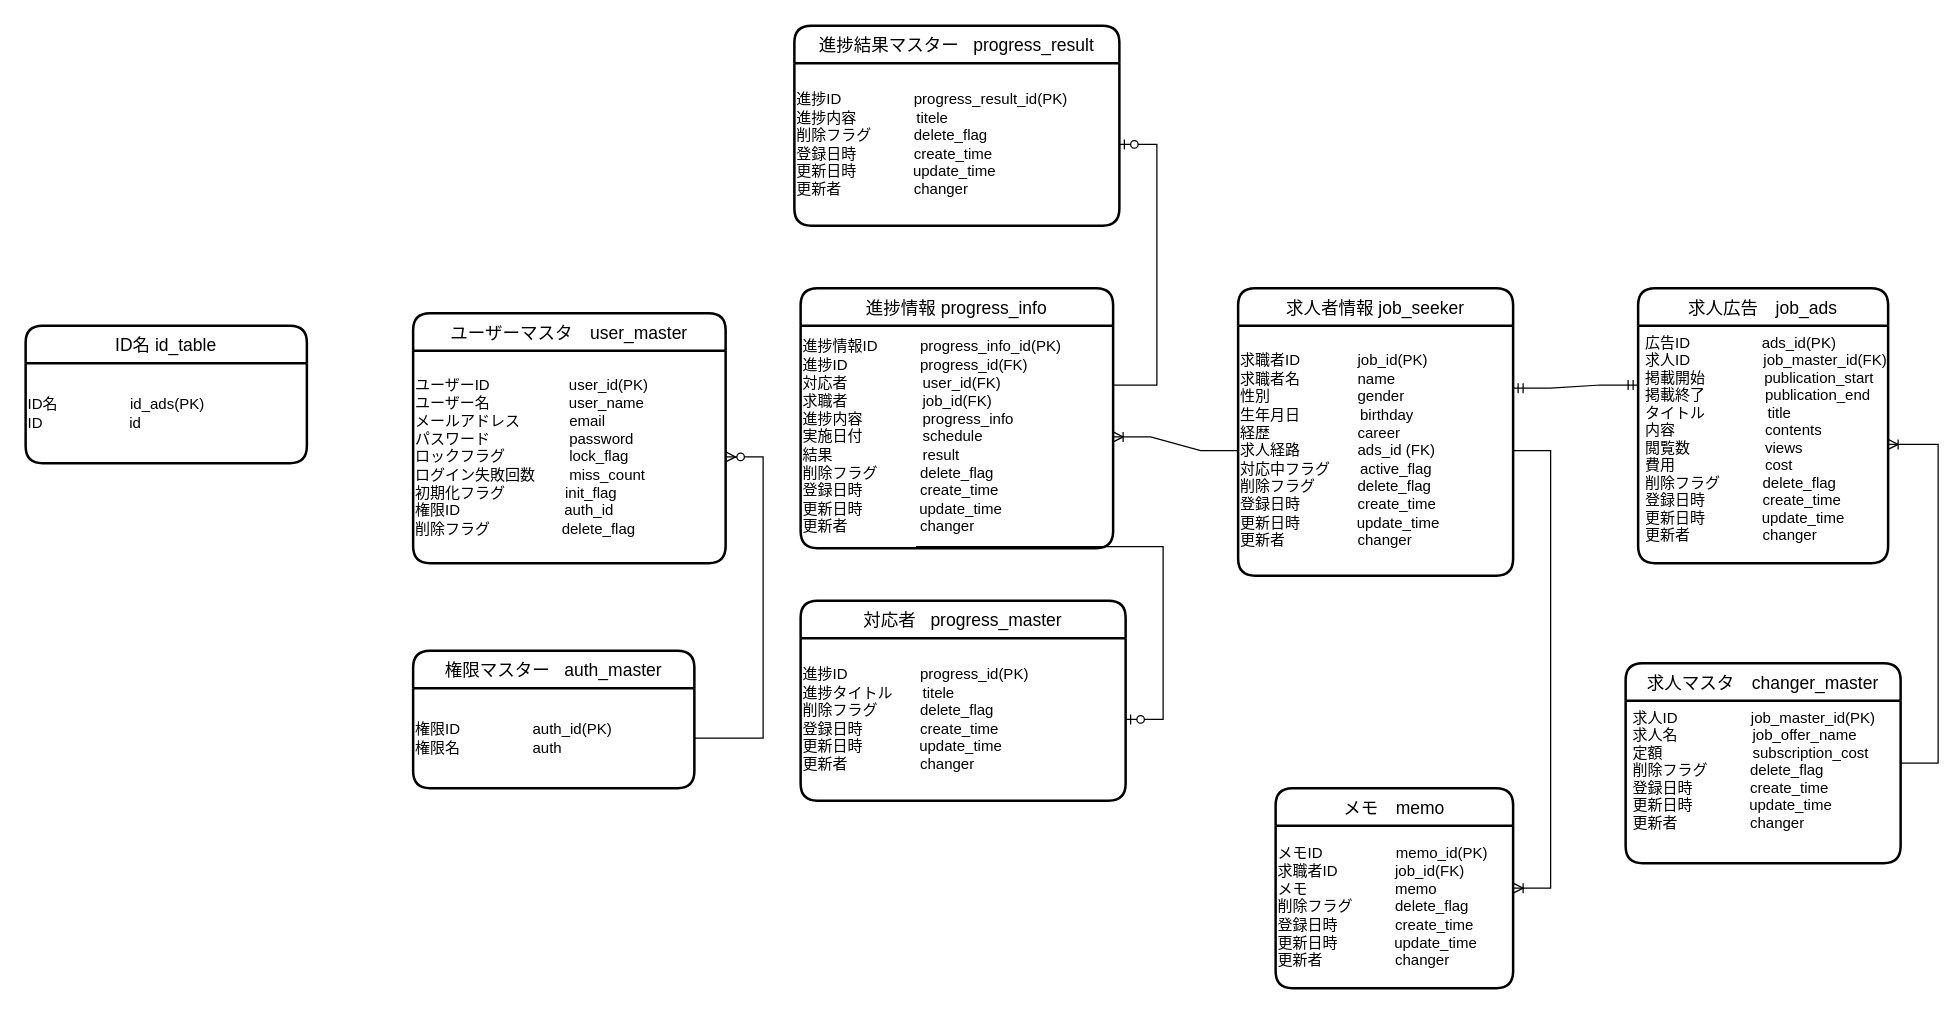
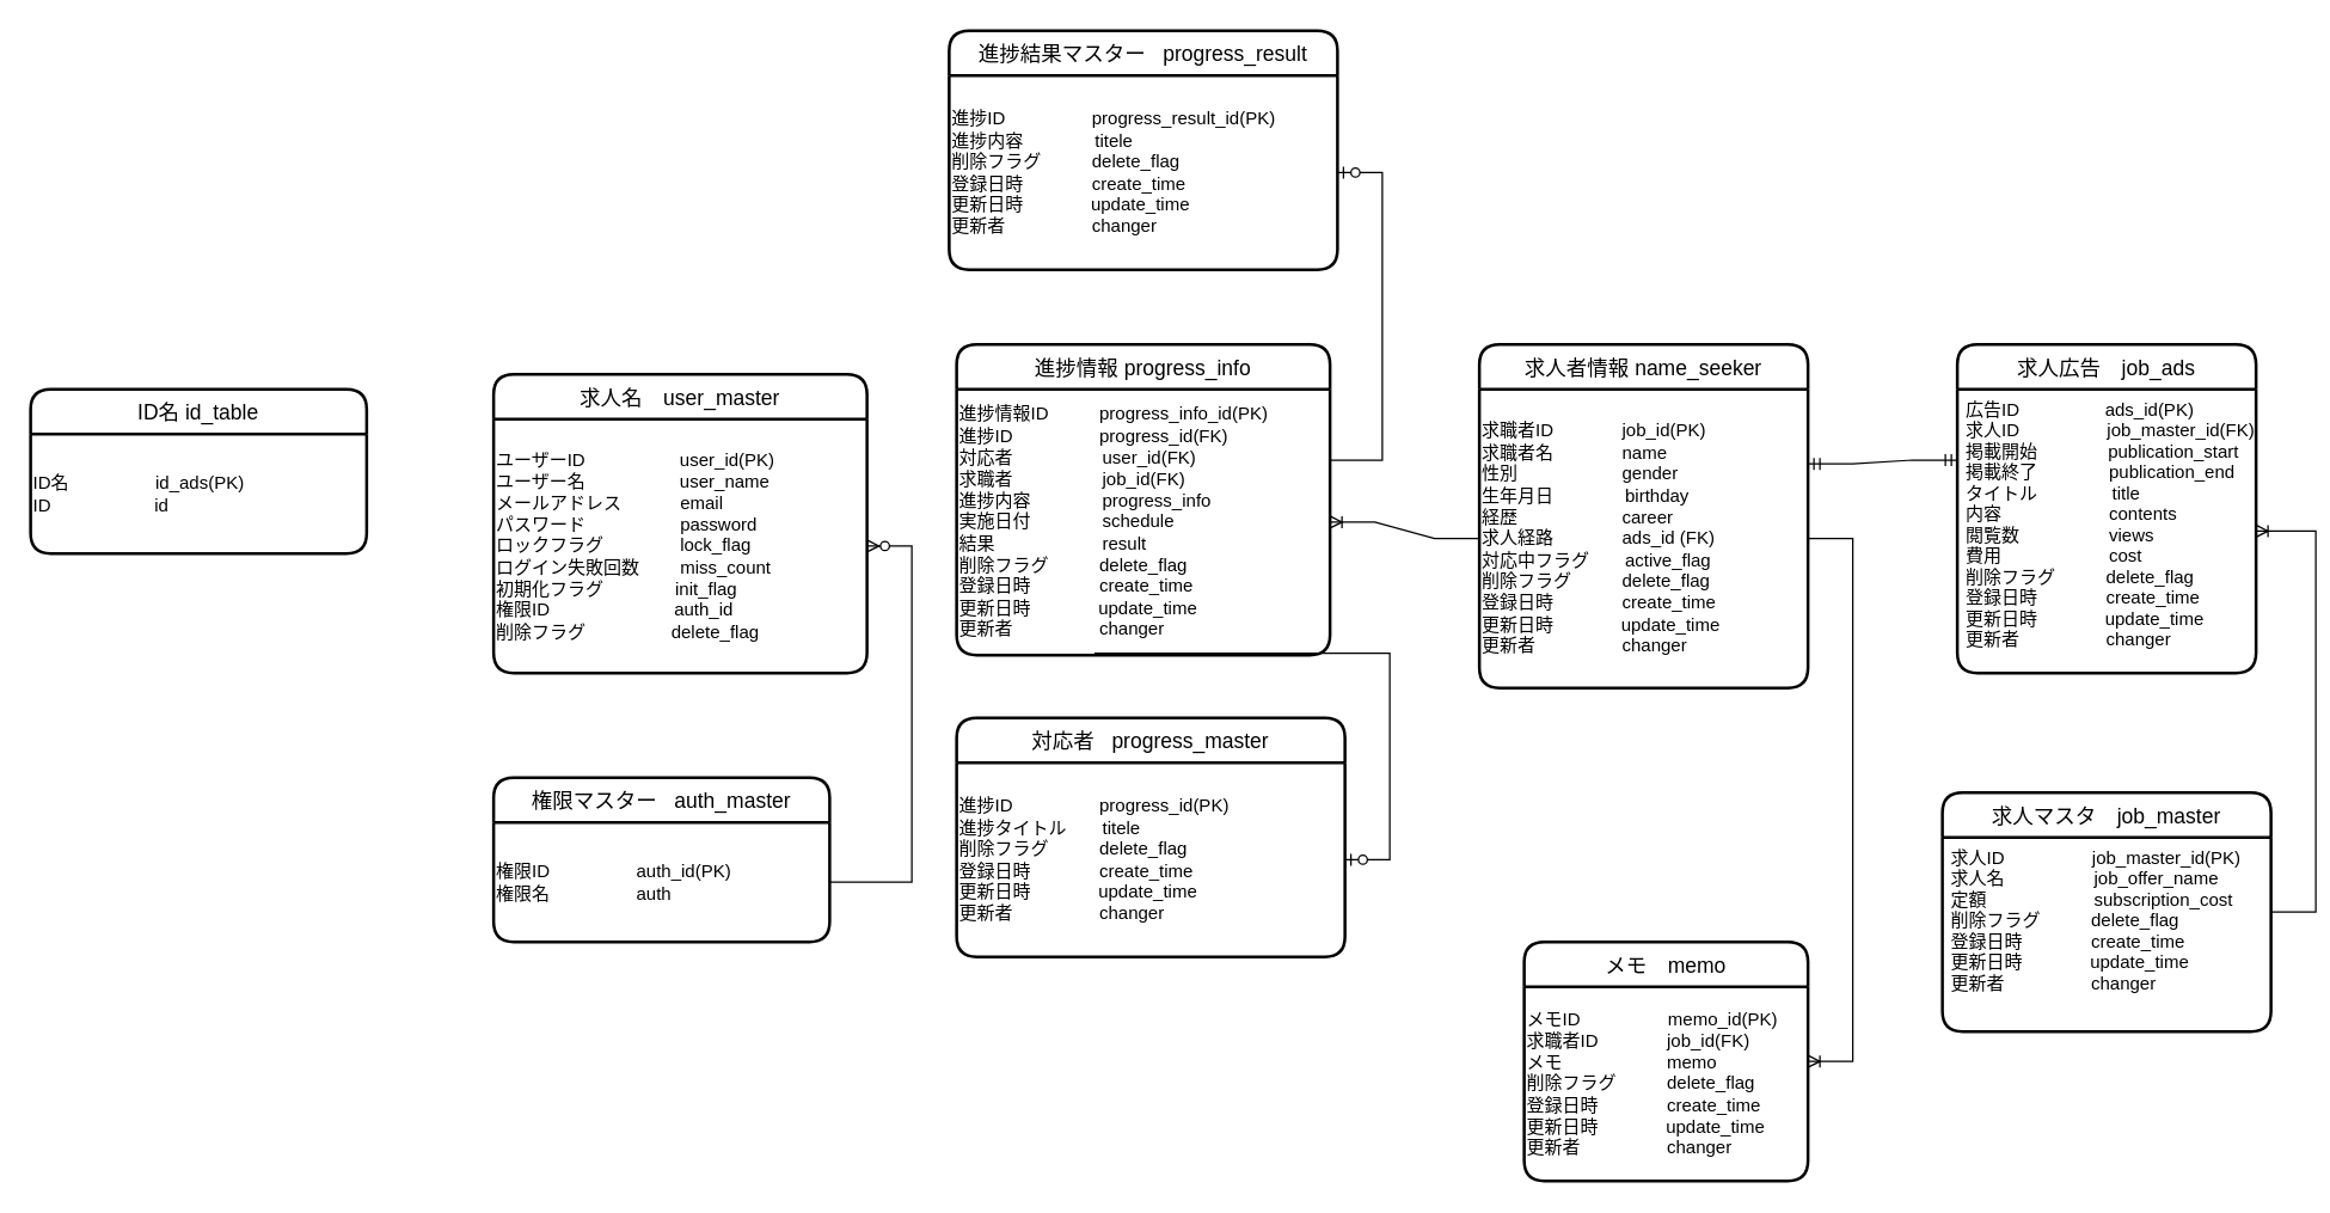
  <mxCell id="0" />
  <mxCell id="1" parent="0" />
- <mxCell id="2" value="求人者情報 job_seeker" style="swimlane;childLayout=stackLayout;horizontal=1;startSize=30;horizontalStack=0;rounded=1;fontSize=14;fontStyle=0;strokeWidth=2;resizeParent=0;resizeLast=1;shadow=0;dashed=0;align=center;" parent="1" vertex="1"><mxGeometry x="990" y="230" width="220" height="230" as="geometry"><mxRectangle x="270" y="160" width="100" height="30" as="alternateBounds" /></mxGeometry></mxCell>
+ <mxCell id="2" value="求人者情報 name_seeker" style="swimlane;childLayout=stackLayout;horizontal=1;startSize=30;horizontalStack=0;rounded=1;fontSize=14;fontStyle=0;strokeWidth=2;resizeParent=0;resizeLast=1;shadow=0;dashed=0;align=center;" parent="1" vertex="1"><mxGeometry x="990" y="230" width="220" height="230" as="geometry"><mxRectangle x="270" y="160" width="100" height="30" as="alternateBounds" /></mxGeometry></mxCell>
  <mxCell id="3" value="求職者ID 　　　&amp;nbsp; job_id(PK)&lt;br&gt;求職者名　　　&amp;nbsp; &amp;nbsp;name&lt;br&gt;性別　　　　　&amp;nbsp; &amp;nbsp;gender&lt;br&gt;生年月日　　　　birthday&lt;br&gt;経歴　　　　　&amp;nbsp; &amp;nbsp;career&lt;br&gt;求人経路　　　&amp;nbsp; &amp;nbsp;ads_id (FK)&lt;br&gt;対応中フラグ　　active_flag&lt;br&gt;削除フラグ　　&amp;nbsp; &amp;nbsp;delete_flag&lt;br&gt;登録日時&lt;span&gt;&#09;&lt;/span&gt;&lt;span&gt;&#09;&lt;/span&gt;&amp;nbsp;　　　 create_time&lt;br&gt;更新日時&amp;nbsp; &amp;nbsp; &amp;nbsp; &amp;nbsp; &amp;nbsp; 　update_time&lt;br&gt;更新者　　　　&amp;nbsp; &amp;nbsp;changer" style="text;html=1;align=left;verticalAlign=middle;resizable=0;points=[];autosize=1;strokeColor=none;fillColor=none;" parent="2" vertex="1"><mxGeometry y="30" width="220" height="200" as="geometry" /></mxCell>
  <mxCell id="4" value="求人広告　job_ads" style="swimlane;childLayout=stackLayout;horizontal=1;startSize=30;horizontalStack=0;rounded=1;fontSize=14;fontStyle=0;strokeWidth=2;resizeParent=0;resizeLast=1;shadow=0;dashed=0;align=center;" parent="1" vertex="1"><mxGeometry x="1310" y="230" width="200" height="220" as="geometry" /></mxCell>
  <mxCell id="5" value="広告ID 　         　ads_id(PK)&#10;求人ID     　         job_master_id(FK)&#10;掲載開始    　 　  publication_start&#10;掲載終了　　　　publication_end&#10;タイトル               title&#10;内容　　　　　　contents&#10;閲覧数　　　　　views&#10;費用　　　　　　cost&#10;削除フラグ　　   delete_flag&#10;登録日時  　　　 create_time&#10;更新日時          　update_time&#10;更新者　　　　   changer&#10;" style="align=left;strokeColor=none;fillColor=none;spacingLeft=4;fontSize=12;verticalAlign=top;resizable=0;rotatable=0;part=1;" parent="4" vertex="1"><mxGeometry y="30" width="200" height="190" as="geometry" /></mxCell>
- <mxCell id="6" value="求人マスタ　changer_master" style="swimlane;childLayout=stackLayout;horizontal=1;startSize=30;horizontalStack=0;rounded=1;fontSize=14;fontStyle=0;strokeWidth=2;resizeParent=0;resizeLast=1;shadow=0;dashed=0;align=center;" parent="1" vertex="1"><mxGeometry x="1300" y="530" width="220" height="160" as="geometry" /></mxCell>
+ <mxCell id="6" value="求人マスタ　job_master" style="swimlane;childLayout=stackLayout;horizontal=1;startSize=30;horizontalStack=0;rounded=1;fontSize=14;fontStyle=0;strokeWidth=2;resizeParent=0;resizeLast=1;shadow=0;dashed=0;align=center;" parent="1" vertex="1"><mxGeometry x="1300" y="530" width="220" height="160" as="geometry" /></mxCell>
  <mxCell id="7" value="求人ID     　         job_master_id(PK)&#10;求人名　　　　　job_offer_name&#10;定額　　　　　　subscription_cost&#10;削除フラグ　　   delete_flag&#10;登録日時  　　　 create_time&#10;更新日時          　update_time&#10;更新者　　　　   changer&#10;" style="align=left;strokeColor=none;fillColor=none;spacingLeft=4;fontSize=12;verticalAlign=top;resizable=0;rotatable=0;part=1;" parent="6" vertex="1"><mxGeometry y="30" width="220" height="130" as="geometry" /></mxCell>
  <mxCell id="8" value="メモ　memo" style="swimlane;childLayout=stackLayout;horizontal=1;startSize=30;horizontalStack=0;rounded=1;fontSize=14;fontStyle=0;strokeWidth=2;resizeParent=0;resizeLast=1;shadow=0;dashed=0;align=center;" parent="1" vertex="1"><mxGeometry x="1020" y="630" width="190" height="160" as="geometry"><mxRectangle x="270" y="160" width="100" height="30" as="alternateBounds" /></mxGeometry></mxCell>
  <mxCell id="9" value="メモID　&amp;nbsp; &amp;nbsp; &amp;nbsp; &amp;nbsp; &amp;nbsp; &amp;nbsp; &amp;nbsp; memo_id(PK)&lt;br&gt;求職者ID 　　　&amp;nbsp; job_id(FK)&lt;br&gt;メモ　　　 　　&amp;nbsp; memo&lt;br&gt;削除フラグ　　&amp;nbsp; &amp;nbsp;delete_flag&lt;br&gt;登録日時&lt;span&gt;&#09;&lt;/span&gt;&lt;span&gt;&#09;&lt;/span&gt;&amp;nbsp;　　　 create_time&lt;br&gt;更新日時&amp;nbsp; &amp;nbsp; &amp;nbsp; &amp;nbsp; &amp;nbsp; 　update_time&lt;br&gt;更新者　　　　&amp;nbsp; &amp;nbsp;changer" style="text;html=1;align=left;verticalAlign=middle;resizable=0;points=[];autosize=1;strokeColor=none;fillColor=none;" parent="8" vertex="1"><mxGeometry y="30" width="190" height="130" as="geometry" /></mxCell>
  <mxCell id="10" value="進捗情報 progress_info" style="swimlane;childLayout=stackLayout;horizontal=1;startSize=30;horizontalStack=0;rounded=1;fontSize=14;fontStyle=0;strokeWidth=2;resizeParent=0;resizeLast=1;shadow=0;dashed=0;align=center;" parent="1" vertex="1"><mxGeometry x="640" y="230" width="250" height="208" as="geometry"><mxRectangle x="270" y="160" width="100" height="30" as="alternateBounds" /></mxGeometry></mxCell>
  <mxCell id="11" value="進捗情報ID&amp;nbsp; &amp;nbsp;　　progress_info_id(PK)&lt;br&gt;進捗ID&amp;nbsp; &amp;nbsp;　　　　progress_id(FK)　&lt;br&gt;対応者　　　　　user_id(FK)&lt;br&gt;求職者　　　　　job_id(FK)&lt;br&gt;進捗内容　　　　progress_info&lt;br&gt;実施日付　　　　schedule&lt;br&gt;結果　　　　　　result&lt;br&gt;削除フラグ　　&amp;nbsp; &amp;nbsp;delete_flag&lt;br&gt;登録日時&lt;span&gt;&#09;&lt;/span&gt;&lt;span&gt;&#09;&lt;/span&gt;&amp;nbsp;　　　 create_time&lt;br&gt;更新日時&amp;nbsp; &amp;nbsp; &amp;nbsp; &amp;nbsp; &amp;nbsp; 　update_time&lt;br&gt;更新者　　　　&amp;nbsp; &amp;nbsp;changer" style="text;html=1;align=left;verticalAlign=middle;resizable=0;points=[];autosize=1;strokeColor=none;fillColor=none;" parent="10" vertex="1"><mxGeometry y="30" width="250" height="178" as="geometry" /></mxCell>
  <mxCell id="12" value="対応者   progress_master" style="swimlane;childLayout=stackLayout;horizontal=1;startSize=30;horizontalStack=0;rounded=1;fontSize=14;fontStyle=0;strokeWidth=2;resizeParent=0;resizeLast=1;shadow=0;dashed=0;align=center;" parent="1" vertex="1"><mxGeometry x="640" y="480" width="260" height="160" as="geometry"><mxRectangle x="270" y="160" width="100" height="30" as="alternateBounds" /></mxGeometry></mxCell>
  <mxCell id="13" value="進捗ID&amp;nbsp; &amp;nbsp;　　　　progress_id(PK)&lt;br&gt;進捗タイトル　　titele&lt;br&gt;削除フラグ　　&amp;nbsp; &amp;nbsp;delete_flag&lt;br&gt;登録日時&lt;span&gt;&#09;&lt;/span&gt;&lt;span&gt;&#09;&lt;/span&gt;&amp;nbsp;　　　 create_time&lt;br&gt;更新日時&amp;nbsp; &amp;nbsp; &amp;nbsp; &amp;nbsp; &amp;nbsp; 　update_time&lt;br&gt;更新者　　　　&amp;nbsp; &amp;nbsp;changer" style="text;html=1;align=left;verticalAlign=middle;resizable=0;points=[];autosize=1;strokeColor=none;fillColor=none;" parent="12" vertex="1"><mxGeometry y="30" width="260" height="130" as="geometry" /></mxCell>
- <mxCell id="14" value="ユーザーマスタ　user_master" style="swimlane;childLayout=stackLayout;horizontal=1;startSize=30;horizontalStack=0;rounded=1;fontSize=14;fontStyle=0;strokeWidth=2;resizeParent=0;resizeLast=1;shadow=0;dashed=0;align=center;" parent="1" vertex="1"><mxGeometry x="330" y="250" width="250" height="200" as="geometry"><mxRectangle x="270" y="160" width="100" height="30" as="alternateBounds" /></mxGeometry></mxCell>
+ <mxCell id="14" value="求人名　user_master" style="swimlane;childLayout=stackLayout;horizontal=1;startSize=30;horizontalStack=0;rounded=1;fontSize=14;fontStyle=0;strokeWidth=2;resizeParent=0;resizeLast=1;shadow=0;dashed=0;align=center;" parent="1" vertex="1"><mxGeometry x="330" y="250" width="250" height="200" as="geometry"><mxRectangle x="270" y="160" width="100" height="30" as="alternateBounds" /></mxGeometry></mxCell>
  <mxCell id="15" value="ユーザーID 　　　　　user_id(PK)&lt;br&gt;ユーザー名　　　　　 user_name&lt;br&gt;メールアドレス　　　 email&lt;br&gt;パスワード　　　　　 password&lt;br&gt;ロックフラグ　　　　 lock_flag&lt;br&gt;ログイン失敗回数　　 miss_count&lt;br&gt;初期化フラグ　　　　init_flag&lt;br&gt;権限ID 　　　　　&amp;nbsp; &amp;nbsp; &amp;nbsp; auth_id&lt;br&gt;削除フラグ　　&amp;nbsp; &amp;nbsp; &amp;nbsp; &amp;nbsp; &amp;nbsp; delete_flag" style="text;html=1;align=left;verticalAlign=middle;resizable=0;points=[];autosize=1;strokeColor=none;fillColor=none;" parent="14" vertex="1"><mxGeometry y="30" width="250" height="170" as="geometry" /></mxCell>
  <mxCell id="16" value="権限マスター   auth_master" style="swimlane;childLayout=stackLayout;horizontal=1;startSize=30;horizontalStack=0;rounded=1;fontSize=14;fontStyle=0;strokeWidth=2;resizeParent=0;resizeLast=1;shadow=0;dashed=0;align=center;" parent="1" vertex="1"><mxGeometry x="330" y="520" width="225" height="110" as="geometry"><mxRectangle x="270" y="160" width="100" height="30" as="alternateBounds" /></mxGeometry></mxCell>
  <mxCell id="17" value="権限ID&amp;nbsp; &amp;nbsp;　　　　auth_id(PK)&lt;br&gt;権限名　　　&amp;nbsp; &amp;nbsp;　auth" style="text;html=1;align=left;verticalAlign=middle;resizable=0;points=[];autosize=1;strokeColor=none;fillColor=none;" parent="16" vertex="1"><mxGeometry y="30" width="225" height="80" as="geometry" /></mxCell>
  <mxCell id="18" value="ID名 id_table" style="swimlane;childLayout=stackLayout;horizontal=1;startSize=30;horizontalStack=0;rounded=1;fontSize=14;fontStyle=0;strokeWidth=2;resizeParent=0;resizeLast=1;shadow=0;dashed=0;align=center;" parent="1" vertex="1"><mxGeometry x="20" y="260" width="225" height="110" as="geometry"><mxRectangle x="270" y="160" width="100" height="30" as="alternateBounds" /></mxGeometry></mxCell>
  <mxCell id="19" value="ID名&amp;nbsp; &amp;nbsp;　　　　id_ads(PK)&lt;br&gt;ID　　　&amp;nbsp; &amp;nbsp; &amp;nbsp; &amp;nbsp; &amp;nbsp; id" style="text;html=1;align=left;verticalAlign=middle;resizable=0;points=[];autosize=1;strokeColor=none;fillColor=none;" parent="18" vertex="1"><mxGeometry y="30" width="225" height="80" as="geometry" /></mxCell>
  <mxCell id="20" value="" style="edgeStyle=entityRelationEdgeStyle;fontSize=12;html=1;endArrow=ERoneToMany;rounded=0;" parent="1" source="3" target="11" edge="1"><mxGeometry width="100" height="100" relative="1" as="geometry"><mxPoint x="980" y="340" as="sourcePoint" /><mxPoint x="990" y="90" as="targetPoint" /></mxGeometry></mxCell>
  <mxCell id="21" value="" style="edgeStyle=entityRelationEdgeStyle;fontSize=12;html=1;endArrow=ERoneToMany;rounded=0;" parent="1" source="3" target="8" edge="1"><mxGeometry width="100" height="100" relative="1" as="geometry"><mxPoint x="1065" y="580" as="sourcePoint" /><mxPoint x="1165" y="480" as="targetPoint" /></mxGeometry></mxCell>
  <mxCell id="22" value="" style="edgeStyle=entityRelationEdgeStyle;fontSize=12;html=1;endArrow=ERmandOne;startArrow=ERmandOne;rounded=0;entryX=0;entryY=0.25;entryDx=0;entryDy=0;" parent="1" target="5" edge="1"><mxGeometry width="100" height="100" relative="1" as="geometry"><mxPoint x="1210" y="310" as="sourcePoint" /><mxPoint x="1310" y="210" as="targetPoint" /></mxGeometry></mxCell>
  <mxCell id="23" value="" style="edgeStyle=entityRelationEdgeStyle;fontSize=12;html=1;endArrow=ERzeroToOne;endFill=1;rounded=0;exitX=0.369;exitY=0.993;exitDx=0;exitDy=0;exitPerimeter=0;fontStyle=1" parent="1" source="11" target="13" edge="1"><mxGeometry width="100" height="100" relative="1" as="geometry"><mxPoint x="750" y="850" as="sourcePoint" /><mxPoint x="850" y="750" as="targetPoint" /></mxGeometry></mxCell>
  <mxCell id="24" value="" style="edgeStyle=entityRelationEdgeStyle;fontSize=12;html=1;endArrow=ERzeroToMany;endFill=1;rounded=0;" parent="1" source="17" target="15" edge="1"><mxGeometry width="100" height="100" relative="1" as="geometry"><mxPoint x="230" y="460" as="sourcePoint" /><mxPoint x="330" y="360" as="targetPoint" /></mxGeometry></mxCell>
  <mxCell id="25" value="" style="edgeStyle=entityRelationEdgeStyle;fontSize=12;html=1;endArrow=ERoneToMany;rounded=0;" parent="1" source="6" target="5" edge="1"><mxGeometry width="100" height="100" relative="1" as="geometry"><mxPoint x="1020" y="540" as="sourcePoint" /><mxPoint x="1120" y="440" as="targetPoint" /></mxGeometry></mxCell>
  <mxCell id="26" value="進捗結果マスター   progress_result" style="swimlane;childLayout=stackLayout;horizontal=1;startSize=30;horizontalStack=0;rounded=1;fontSize=14;fontStyle=0;strokeWidth=2;resizeParent=0;resizeLast=1;shadow=0;dashed=0;align=center;" parent="1" vertex="1"><mxGeometry x="635" y="20" width="260" height="160" as="geometry"><mxRectangle x="270" y="160" width="100" height="30" as="alternateBounds" /></mxGeometry></mxCell>
  <mxCell id="27" value="進捗ID&amp;nbsp; &amp;nbsp;　　　　progress_result_id(PK)&lt;br&gt;進捗内容　　　　titele&lt;br&gt;削除フラグ　　&amp;nbsp; &amp;nbsp;delete_flag&lt;br&gt;登録日時&lt;span&gt;&#09;&lt;/span&gt;&lt;span&gt;&#09;&lt;/span&gt;&amp;nbsp;　　　 create_time&lt;br&gt;更新日時&amp;nbsp; &amp;nbsp; &amp;nbsp; &amp;nbsp; &amp;nbsp; 　update_time&lt;br&gt;更新者　　　　&amp;nbsp; &amp;nbsp;changer" style="text;html=1;align=left;verticalAlign=middle;resizable=0;points=[];autosize=1;strokeColor=none;fillColor=none;" parent="26" vertex="1"><mxGeometry y="30" width="260" height="130" as="geometry" /></mxCell>
  <mxCell id="28" value="" style="edgeStyle=entityRelationEdgeStyle;fontSize=12;html=1;endArrow=ERzeroToOne;endFill=1;rounded=0;exitX=1;exitY=0.267;exitDx=0;exitDy=0;exitPerimeter=0;fontStyle=1" parent="1" source="11" target="27" edge="1"><mxGeometry width="100" height="100" relative="1" as="geometry"><mxPoint x="742.25" y="180.004" as="sourcePoint" /><mxPoint x="910" y="318.25" as="targetPoint" /></mxGeometry></mxCell>
